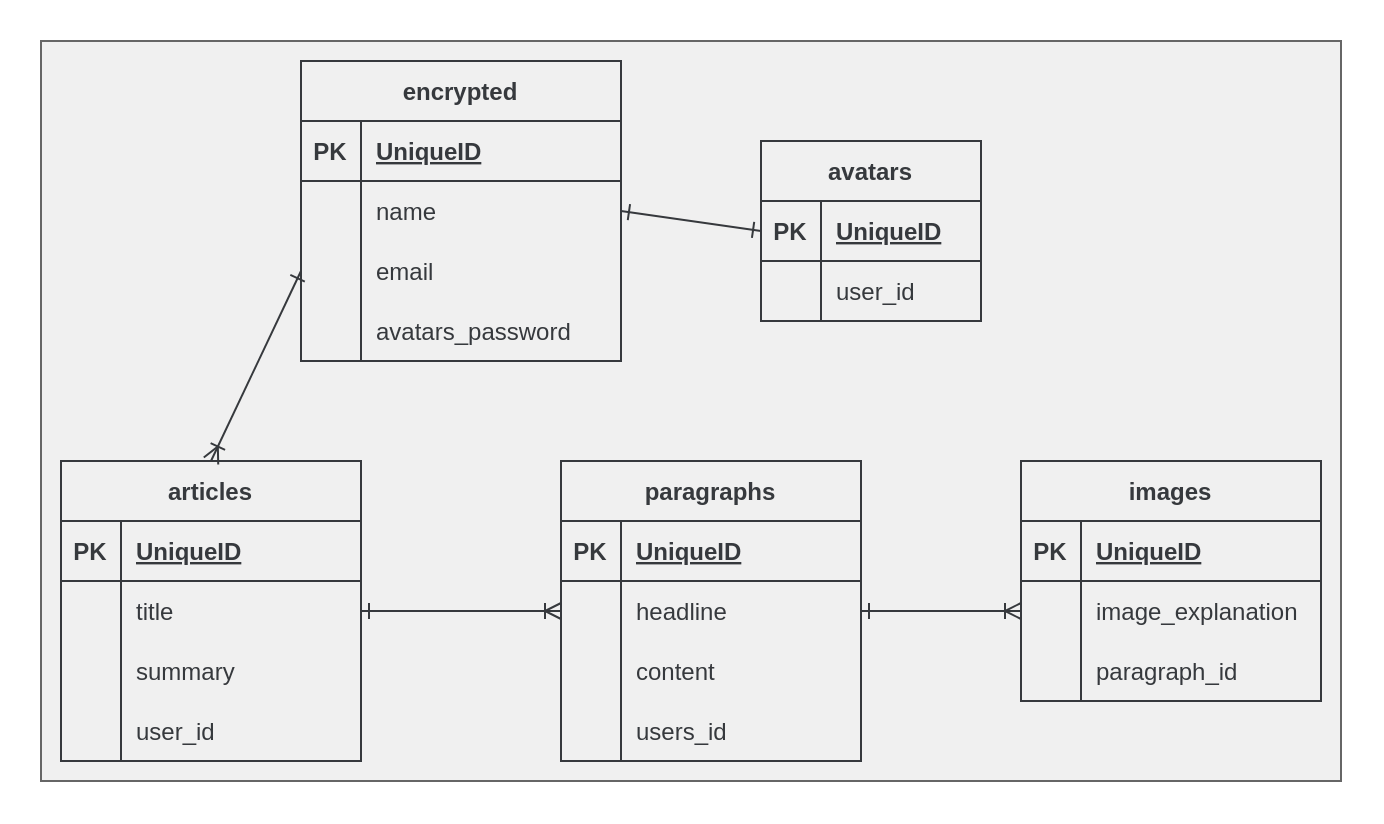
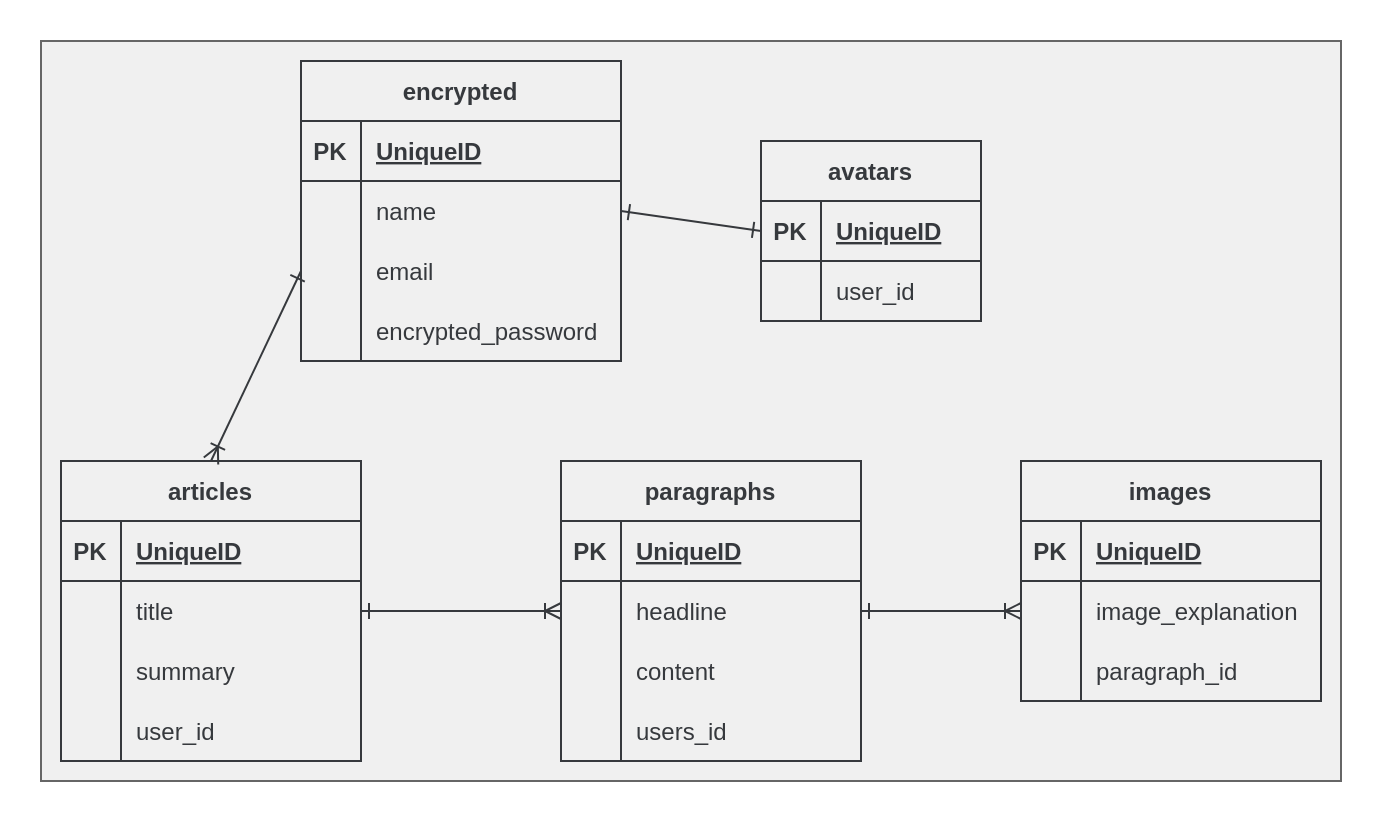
  <mxCell id="0" />
  <mxCell id="1" parent="0" />
  <mxCell id="2" value="" style="rounded=0;whiteSpace=wrap;html=1;fillColor=#F0F0F0;fontColor=#333333;strokeColor=#666666;" vertex="1" parent="1"><mxGeometry x="20" y="20" width="650" height="370" as="geometry" /></mxCell>
  <mxCell id="3" value="encrypted" style="shape=table;startSize=30;container=1;collapsible=1;childLayout=tableLayout;fixedRows=1;rowLines=0;fontStyle=1;align=center;resizeLast=1;labelBackgroundColor=none;labelBorderColor=none;fillColor=none;fontColor=#36393D;strokeColor=#36393D;" parent="1" vertex="1"><mxGeometry x="150" y="30" width="160" height="150" as="geometry" /></mxCell>
  <mxCell id="4" value="" style="shape=tableRow;horizontal=0;startSize=0;swimlaneHead=0;swimlaneBody=0;collapsible=0;dropTarget=0;points=[[0,0.5],[1,0.5]];portConstraint=eastwest;top=0;left=0;right=0;bottom=1;labelBackgroundColor=none;labelBorderColor=none;fillColor=none;fontColor=#36393D;strokeColor=#36393D;" parent="3" vertex="1"><mxGeometry y="30" width="160" height="30" as="geometry" /></mxCell>
  <mxCell id="5" value="PK" style="shape=partialRectangle;connectable=0;top=0;left=0;bottom=0;right=0;fontStyle=1;overflow=hidden;labelBackgroundColor=none;labelBorderColor=none;fillColor=none;fontColor=#36393D;strokeColor=#36393D;" parent="4" vertex="1"><mxGeometry width="30" height="30" as="geometry"><mxRectangle width="30" height="30" as="alternateBounds" /></mxGeometry></mxCell>
  <mxCell id="6" value="UniqueID" style="shape=partialRectangle;connectable=0;top=0;left=0;bottom=0;right=0;align=left;spacingLeft=6;fontStyle=5;overflow=hidden;labelBackgroundColor=none;labelBorderColor=none;fillColor=none;fontColor=#36393D;strokeColor=#36393D;" parent="4" vertex="1"><mxGeometry x="30" width="130" height="30" as="geometry"><mxRectangle width="130" height="30" as="alternateBounds" /></mxGeometry></mxCell>
  <mxCell id="7" value="" style="shape=tableRow;horizontal=0;startSize=0;swimlaneHead=0;swimlaneBody=0;collapsible=0;dropTarget=0;points=[[0,0.5],[1,0.5]];portConstraint=eastwest;top=0;left=0;right=0;bottom=0;labelBackgroundColor=none;labelBorderColor=none;fillColor=none;fontColor=#36393D;strokeColor=#36393D;" parent="3" vertex="1"><mxGeometry y="60" width="160" height="30" as="geometry" /></mxCell>
  <mxCell id="8" value="" style="shape=partialRectangle;connectable=0;top=0;left=0;bottom=0;right=0;editable=1;overflow=hidden;labelBackgroundColor=none;labelBorderColor=none;fillColor=none;fontColor=#36393D;strokeColor=#36393D;" parent="7" vertex="1"><mxGeometry width="30" height="30" as="geometry"><mxRectangle width="30" height="30" as="alternateBounds" /></mxGeometry></mxCell>
  <mxCell id="9" value="name" style="shape=partialRectangle;connectable=0;top=0;left=0;bottom=0;right=0;align=left;spacingLeft=6;overflow=hidden;labelBackgroundColor=none;labelBorderColor=none;fillColor=none;fontColor=#36393D;strokeColor=#36393D;" parent="7" vertex="1"><mxGeometry x="30" width="130" height="30" as="geometry"><mxRectangle width="130" height="30" as="alternateBounds" /></mxGeometry></mxCell>
  <mxCell id="10" value="" style="shape=tableRow;horizontal=0;startSize=0;swimlaneHead=0;swimlaneBody=0;collapsible=0;dropTarget=0;points=[[0,0.5],[1,0.5]];portConstraint=eastwest;top=0;left=0;right=0;bottom=0;labelBackgroundColor=none;labelBorderColor=none;fillColor=none;fontColor=#36393D;strokeColor=#36393D;" parent="3" vertex="1"><mxGeometry y="90" width="160" height="30" as="geometry" /></mxCell>
  <mxCell id="11" value="" style="shape=partialRectangle;connectable=0;top=0;left=0;bottom=0;right=0;editable=1;overflow=hidden;labelBackgroundColor=none;labelBorderColor=none;fillColor=none;fontColor=#36393D;strokeColor=#36393D;" parent="10" vertex="1"><mxGeometry width="30" height="30" as="geometry"><mxRectangle width="30" height="30" as="alternateBounds" /></mxGeometry></mxCell>
  <mxCell id="12" value="email" style="shape=partialRectangle;connectable=0;top=0;left=0;bottom=0;right=0;align=left;spacingLeft=6;overflow=hidden;labelBackgroundColor=none;labelBorderColor=none;fillColor=none;fontColor=#36393D;strokeColor=#36393D;" parent="10" vertex="1"><mxGeometry x="30" width="130" height="30" as="geometry"><mxRectangle width="130" height="30" as="alternateBounds" /></mxGeometry></mxCell>
  <mxCell id="13" value="" style="shape=tableRow;horizontal=0;startSize=0;swimlaneHead=0;swimlaneBody=0;collapsible=0;dropTarget=0;points=[[0,0.5],[1,0.5]];portConstraint=eastwest;top=0;left=0;right=0;bottom=0;labelBackgroundColor=none;labelBorderColor=none;fillColor=none;fontColor=#36393D;strokeColor=#36393D;" parent="3" vertex="1"><mxGeometry y="120" width="160" height="30" as="geometry" /></mxCell>
  <mxCell id="14" value="" style="shape=partialRectangle;connectable=0;top=0;left=0;bottom=0;right=0;editable=1;overflow=hidden;labelBackgroundColor=none;labelBorderColor=none;fillColor=none;fontColor=#36393D;strokeColor=#36393D;" parent="13" vertex="1"><mxGeometry width="30" height="30" as="geometry"><mxRectangle width="30" height="30" as="alternateBounds" /></mxGeometry></mxCell>
- <mxCell id="15" value="avatars_password" style="shape=partialRectangle;connectable=0;top=0;left=0;bottom=0;right=0;align=left;spacingLeft=6;overflow=hidden;labelBackgroundColor=none;labelBorderColor=none;fillColor=none;fontColor=#36393D;strokeColor=#36393D;" parent="13" vertex="1"><mxGeometry x="30" width="130" height="30" as="geometry"><mxRectangle width="130" height="30" as="alternateBounds" /></mxGeometry></mxCell>
+ <mxCell id="15" value="encrypted_password" style="shape=partialRectangle;connectable=0;top=0;left=0;bottom=0;right=0;align=left;spacingLeft=6;overflow=hidden;labelBackgroundColor=none;labelBorderColor=none;fillColor=none;fontColor=#36393D;strokeColor=#36393D;" parent="13" vertex="1"><mxGeometry x="30" width="130" height="30" as="geometry"><mxRectangle width="130" height="30" as="alternateBounds" /></mxGeometry></mxCell>
  <mxCell id="16" value="articles" style="shape=table;startSize=30;container=1;collapsible=1;childLayout=tableLayout;fixedRows=1;rowLines=0;fontStyle=1;align=center;resizeLast=1;labelBackgroundColor=none;labelBorderColor=none;fillColor=none;fontColor=#36393D;strokeColor=#36393D;" parent="1" vertex="1"><mxGeometry x="30" y="230" width="150" height="150" as="geometry" /></mxCell>
  <mxCell id="17" value="" style="shape=tableRow;horizontal=0;startSize=0;swimlaneHead=0;swimlaneBody=0;collapsible=0;dropTarget=0;points=[[0,0.5],[1,0.5]];portConstraint=eastwest;top=0;left=0;right=0;bottom=1;labelBackgroundColor=none;labelBorderColor=none;fillColor=none;fontColor=#36393D;strokeColor=#36393D;" parent="16" vertex="1"><mxGeometry y="30" width="150" height="30" as="geometry" /></mxCell>
  <mxCell id="18" value="PK" style="shape=partialRectangle;connectable=0;top=0;left=0;bottom=0;right=0;fontStyle=1;overflow=hidden;labelBackgroundColor=none;labelBorderColor=none;fillColor=none;fontColor=#36393D;strokeColor=#36393D;" parent="17" vertex="1"><mxGeometry width="30" height="30" as="geometry"><mxRectangle width="30" height="30" as="alternateBounds" /></mxGeometry></mxCell>
  <mxCell id="19" value="UniqueID" style="shape=partialRectangle;connectable=0;top=0;left=0;bottom=0;right=0;align=left;spacingLeft=6;fontStyle=5;overflow=hidden;labelBackgroundColor=none;labelBorderColor=none;fillColor=none;fontColor=#36393D;strokeColor=#36393D;" parent="17" vertex="1"><mxGeometry x="30" width="120" height="30" as="geometry"><mxRectangle width="120" height="30" as="alternateBounds" /></mxGeometry></mxCell>
  <mxCell id="20" value="" style="shape=tableRow;horizontal=0;startSize=0;swimlaneHead=0;swimlaneBody=0;collapsible=0;dropTarget=0;points=[[0,0.5],[1,0.5]];portConstraint=eastwest;top=0;left=0;right=0;bottom=0;labelBackgroundColor=none;labelBorderColor=none;fillColor=none;fontColor=#36393D;strokeColor=#36393D;" parent="16" vertex="1"><mxGeometry y="60" width="150" height="30" as="geometry" /></mxCell>
  <mxCell id="21" value="" style="shape=partialRectangle;connectable=0;top=0;left=0;bottom=0;right=0;editable=1;overflow=hidden;labelBackgroundColor=none;labelBorderColor=none;fillColor=none;fontColor=#36393D;strokeColor=#36393D;" parent="20" vertex="1"><mxGeometry width="30" height="30" as="geometry"><mxRectangle width="30" height="30" as="alternateBounds" /></mxGeometry></mxCell>
  <mxCell id="22" value="title" style="shape=partialRectangle;connectable=0;top=0;left=0;bottom=0;right=0;align=left;spacingLeft=6;overflow=hidden;labelBackgroundColor=none;labelBorderColor=none;fillColor=none;fontColor=#36393D;strokeColor=#36393D;" parent="20" vertex="1"><mxGeometry x="30" width="120" height="30" as="geometry"><mxRectangle width="120" height="30" as="alternateBounds" /></mxGeometry></mxCell>
  <mxCell id="23" value="" style="shape=tableRow;horizontal=0;startSize=0;swimlaneHead=0;swimlaneBody=0;collapsible=0;dropTarget=0;points=[[0,0.5],[1,0.5]];portConstraint=eastwest;top=0;left=0;right=0;bottom=0;labelBackgroundColor=none;labelBorderColor=none;fillColor=none;fontColor=#36393D;strokeColor=#36393D;" parent="16" vertex="1"><mxGeometry y="90" width="150" height="30" as="geometry" /></mxCell>
  <mxCell id="24" value="" style="shape=partialRectangle;connectable=0;top=0;left=0;bottom=0;right=0;editable=1;overflow=hidden;labelBackgroundColor=none;labelBorderColor=none;fillColor=none;fontColor=#36393D;strokeColor=#36393D;" parent="23" vertex="1"><mxGeometry width="30" height="30" as="geometry"><mxRectangle width="30" height="30" as="alternateBounds" /></mxGeometry></mxCell>
  <mxCell id="25" value="summary" style="shape=partialRectangle;connectable=0;top=0;left=0;bottom=0;right=0;align=left;spacingLeft=6;overflow=hidden;labelBackgroundColor=none;labelBorderColor=none;fillColor=none;fontColor=#36393D;strokeColor=#36393D;" parent="23" vertex="1"><mxGeometry x="30" width="120" height="30" as="geometry"><mxRectangle width="120" height="30" as="alternateBounds" /></mxGeometry></mxCell>
  <mxCell id="26" value="" style="shape=tableRow;horizontal=0;startSize=0;swimlaneHead=0;swimlaneBody=0;collapsible=0;dropTarget=0;points=[[0,0.5],[1,0.5]];portConstraint=eastwest;top=0;left=0;right=0;bottom=0;labelBackgroundColor=none;labelBorderColor=none;fillColor=none;fontColor=#36393D;strokeColor=#36393D;" parent="16" vertex="1"><mxGeometry y="120" width="150" height="30" as="geometry" /></mxCell>
  <mxCell id="27" value="" style="shape=partialRectangle;connectable=0;top=0;left=0;bottom=0;right=0;editable=1;overflow=hidden;labelBackgroundColor=none;labelBorderColor=none;fillColor=none;fontColor=#36393D;strokeColor=#36393D;" parent="26" vertex="1"><mxGeometry width="30" height="30" as="geometry"><mxRectangle width="30" height="30" as="alternateBounds" /></mxGeometry></mxCell>
  <mxCell id="28" value="user_id" style="shape=partialRectangle;connectable=0;top=0;left=0;bottom=0;right=0;align=left;spacingLeft=6;overflow=hidden;labelBackgroundColor=none;labelBorderColor=none;fillColor=none;fontColor=#36393D;strokeColor=#36393D;" parent="26" vertex="1"><mxGeometry x="30" width="120" height="30" as="geometry"><mxRectangle width="120" height="30" as="alternateBounds" /></mxGeometry></mxCell>
  <mxCell id="29" value="paragraphs" style="shape=table;startSize=30;container=1;collapsible=1;childLayout=tableLayout;fixedRows=1;rowLines=0;fontStyle=1;align=center;resizeLast=1;labelBackgroundColor=none;labelBorderColor=none;fillColor=none;fontColor=#36393D;strokeColor=#36393D;" parent="1" vertex="1"><mxGeometry x="280" y="230" width="150" height="150" as="geometry" /></mxCell>
  <mxCell id="30" value="" style="shape=tableRow;horizontal=0;startSize=0;swimlaneHead=0;swimlaneBody=0;collapsible=0;dropTarget=0;points=[[0,0.5],[1,0.5]];portConstraint=eastwest;top=0;left=0;right=0;bottom=1;labelBackgroundColor=none;labelBorderColor=none;fillColor=none;fontColor=#36393D;strokeColor=#36393D;" parent="29" vertex="1"><mxGeometry y="30" width="150" height="30" as="geometry" /></mxCell>
  <mxCell id="31" value="PK" style="shape=partialRectangle;connectable=0;top=0;left=0;bottom=0;right=0;fontStyle=1;overflow=hidden;labelBackgroundColor=none;labelBorderColor=none;fillColor=none;fontColor=#36393D;strokeColor=#36393D;" parent="30" vertex="1"><mxGeometry width="30" height="30" as="geometry"><mxRectangle width="30" height="30" as="alternateBounds" /></mxGeometry></mxCell>
  <mxCell id="32" value="UniqueID" style="shape=partialRectangle;connectable=0;top=0;left=0;bottom=0;right=0;align=left;spacingLeft=6;fontStyle=5;overflow=hidden;labelBackgroundColor=none;labelBorderColor=none;fillColor=none;fontColor=#36393D;strokeColor=#36393D;" parent="30" vertex="1"><mxGeometry x="30" width="120" height="30" as="geometry"><mxRectangle width="120" height="30" as="alternateBounds" /></mxGeometry></mxCell>
  <mxCell id="33" value="" style="shape=tableRow;horizontal=0;startSize=0;swimlaneHead=0;swimlaneBody=0;collapsible=0;dropTarget=0;points=[[0,0.5],[1,0.5]];portConstraint=eastwest;top=0;left=0;right=0;bottom=0;labelBackgroundColor=none;labelBorderColor=none;fillColor=none;fontColor=#36393D;strokeColor=#36393D;" parent="29" vertex="1"><mxGeometry y="60" width="150" height="30" as="geometry" /></mxCell>
  <mxCell id="34" value="" style="shape=partialRectangle;connectable=0;top=0;left=0;bottom=0;right=0;editable=1;overflow=hidden;labelBackgroundColor=none;labelBorderColor=none;fillColor=none;fontColor=#36393D;strokeColor=#36393D;" parent="33" vertex="1"><mxGeometry width="30" height="30" as="geometry"><mxRectangle width="30" height="30" as="alternateBounds" /></mxGeometry></mxCell>
  <mxCell id="35" value="headline" style="shape=partialRectangle;connectable=0;top=0;left=0;bottom=0;right=0;align=left;spacingLeft=6;overflow=hidden;labelBackgroundColor=none;labelBorderColor=none;fillColor=none;fontColor=#36393D;strokeColor=#36393D;" parent="33" vertex="1"><mxGeometry x="30" width="120" height="30" as="geometry"><mxRectangle width="120" height="30" as="alternateBounds" /></mxGeometry></mxCell>
  <mxCell id="36" value="" style="shape=tableRow;horizontal=0;startSize=0;swimlaneHead=0;swimlaneBody=0;collapsible=0;dropTarget=0;points=[[0,0.5],[1,0.5]];portConstraint=eastwest;top=0;left=0;right=0;bottom=0;labelBackgroundColor=none;labelBorderColor=none;fillColor=none;fontColor=#36393D;strokeColor=#36393D;" parent="29" vertex="1"><mxGeometry y="90" width="150" height="30" as="geometry" /></mxCell>
  <mxCell id="37" value="" style="shape=partialRectangle;connectable=0;top=0;left=0;bottom=0;right=0;editable=1;overflow=hidden;labelBackgroundColor=none;labelBorderColor=none;fillColor=none;fontColor=#36393D;strokeColor=#36393D;" parent="36" vertex="1"><mxGeometry width="30" height="30" as="geometry"><mxRectangle width="30" height="30" as="alternateBounds" /></mxGeometry></mxCell>
  <mxCell id="38" value="content" style="shape=partialRectangle;connectable=0;top=0;left=0;bottom=0;right=0;align=left;spacingLeft=6;overflow=hidden;labelBackgroundColor=none;labelBorderColor=none;fillColor=none;fontColor=#36393D;strokeColor=#36393D;" parent="36" vertex="1"><mxGeometry x="30" width="120" height="30" as="geometry"><mxRectangle width="120" height="30" as="alternateBounds" /></mxGeometry></mxCell>
  <mxCell id="39" value="" style="shape=tableRow;horizontal=0;startSize=0;swimlaneHead=0;swimlaneBody=0;collapsible=0;dropTarget=0;points=[[0,0.5],[1,0.5]];portConstraint=eastwest;top=0;left=0;right=0;bottom=0;labelBackgroundColor=none;labelBorderColor=none;fillColor=none;fontColor=#36393D;strokeColor=#36393D;" parent="29" vertex="1"><mxGeometry y="120" width="150" height="30" as="geometry" /></mxCell>
  <mxCell id="40" value="" style="shape=partialRectangle;connectable=0;top=0;left=0;bottom=0;right=0;editable=1;overflow=hidden;labelBackgroundColor=none;labelBorderColor=none;fillColor=none;fontColor=#36393D;strokeColor=#36393D;" parent="39" vertex="1"><mxGeometry width="30" height="30" as="geometry"><mxRectangle width="30" height="30" as="alternateBounds" /></mxGeometry></mxCell>
  <mxCell id="41" value="users_id" style="shape=partialRectangle;connectable=0;top=0;left=0;bottom=0;right=0;align=left;spacingLeft=6;overflow=hidden;labelBackgroundColor=none;labelBorderColor=none;fillColor=none;fontColor=#36393D;strokeColor=#36393D;" parent="39" vertex="1"><mxGeometry x="30" width="120" height="30" as="geometry"><mxRectangle width="120" height="30" as="alternateBounds" /></mxGeometry></mxCell>
  <mxCell id="42" value="avatars" style="shape=table;startSize=30;container=1;collapsible=1;childLayout=tableLayout;fixedRows=1;rowLines=0;fontStyle=1;align=center;resizeLast=1;labelBackgroundColor=none;labelBorderColor=none;fillColor=none;fontColor=#36393D;strokeColor=#36393D;" parent="1" vertex="1"><mxGeometry x="380" y="70" width="110" height="90" as="geometry" /></mxCell>
  <mxCell id="43" value="" style="shape=tableRow;horizontal=0;startSize=0;swimlaneHead=0;swimlaneBody=0;collapsible=0;dropTarget=0;points=[[0,0.5],[1,0.5]];portConstraint=eastwest;top=0;left=0;right=0;bottom=1;labelBackgroundColor=none;labelBorderColor=none;fillColor=none;fontColor=#36393D;strokeColor=#36393D;" parent="42" vertex="1"><mxGeometry y="30" width="110" height="30" as="geometry" /></mxCell>
  <mxCell id="44" value="PK" style="shape=partialRectangle;connectable=0;top=0;left=0;bottom=0;right=0;fontStyle=1;overflow=hidden;labelBackgroundColor=none;labelBorderColor=none;fillColor=none;fontColor=#36393D;strokeColor=#36393D;" parent="43" vertex="1"><mxGeometry width="30" height="30" as="geometry"><mxRectangle width="30" height="30" as="alternateBounds" /></mxGeometry></mxCell>
  <mxCell id="45" value="UniqueID" style="shape=partialRectangle;connectable=0;top=0;left=0;bottom=0;right=0;align=left;spacingLeft=6;fontStyle=5;overflow=hidden;labelBackgroundColor=none;labelBorderColor=none;fillColor=none;fontColor=#36393D;strokeColor=#36393D;" parent="43" vertex="1"><mxGeometry x="30" width="80" height="30" as="geometry"><mxRectangle width="80" height="30" as="alternateBounds" /></mxGeometry></mxCell>
  <mxCell id="46" value="" style="shape=tableRow;horizontal=0;startSize=0;swimlaneHead=0;swimlaneBody=0;collapsible=0;dropTarget=0;points=[[0,0.5],[1,0.5]];portConstraint=eastwest;top=0;left=0;right=0;bottom=0;fillColor=none;fontColor=#36393D;strokeColor=#36393D;" parent="42" vertex="1"><mxGeometry y="60" width="110" height="30" as="geometry" /></mxCell>
  <mxCell id="47" value="" style="shape=partialRectangle;connectable=0;top=0;left=0;bottom=0;right=0;editable=1;overflow=hidden;fillColor=none;fontColor=#36393D;strokeColor=#36393D;" parent="46" vertex="1"><mxGeometry width="30" height="30" as="geometry"><mxRectangle width="30" height="30" as="alternateBounds" /></mxGeometry></mxCell>
  <mxCell id="48" value="user_id" style="shape=partialRectangle;connectable=0;top=0;left=0;bottom=0;right=0;align=left;spacingLeft=6;overflow=hidden;fillColor=none;fontColor=#36393D;strokeColor=#36393D;" parent="46" vertex="1"><mxGeometry x="30" width="80" height="30" as="geometry"><mxRectangle width="80" height="30" as="alternateBounds" /></mxGeometry></mxCell>
  <mxCell id="49" style="edgeStyle=none;html=1;exitX=0;exitY=0.5;exitDx=0;exitDy=0;entryX=0.5;entryY=0;entryDx=0;entryDy=0;startArrow=ERone;startFill=0;endArrow=ERoneToMany;endFill=0;fillColor=none;fontColor=#36393D;strokeColor=#36393D;" parent="1" source="10" target="16" edge="1"><mxGeometry relative="1" as="geometry" /></mxCell>
  <mxCell id="50" style="edgeStyle=none;html=1;exitX=1;exitY=0.5;exitDx=0;exitDy=0;entryX=0;entryY=0.5;entryDx=0;entryDy=0;startArrow=ERone;startFill=0;endArrow=ERoneToMany;endFill=0;fillColor=none;fontColor=#36393D;strokeColor=#36393D;" parent="1" source="20" target="33" edge="1"><mxGeometry relative="1" as="geometry" /></mxCell>
  <mxCell id="51" value="images" style="shape=table;startSize=30;container=1;collapsible=1;childLayout=tableLayout;fixedRows=1;rowLines=0;fontStyle=1;align=center;resizeLast=1;fillColor=none;fontColor=#36393D;strokeColor=#36393D;" parent="1" vertex="1"><mxGeometry x="510" y="230" width="150" height="120" as="geometry" /></mxCell>
  <mxCell id="52" value="" style="shape=tableRow;horizontal=0;startSize=0;swimlaneHead=0;swimlaneBody=0;collapsible=0;dropTarget=0;points=[[0,0.5],[1,0.5]];portConstraint=eastwest;top=0;left=0;right=0;bottom=1;fillColor=none;fontColor=#36393D;strokeColor=#36393D;" parent="51" vertex="1"><mxGeometry y="30" width="150" height="30" as="geometry" /></mxCell>
  <mxCell id="53" value="PK" style="shape=partialRectangle;connectable=0;top=0;left=0;bottom=0;right=0;fontStyle=1;overflow=hidden;fillColor=none;fontColor=#36393D;strokeColor=#36393D;" parent="52" vertex="1"><mxGeometry width="30" height="30" as="geometry"><mxRectangle width="30" height="30" as="alternateBounds" /></mxGeometry></mxCell>
  <mxCell id="54" value="UniqueID" style="shape=partialRectangle;connectable=0;top=0;left=0;bottom=0;right=0;align=left;spacingLeft=6;fontStyle=5;overflow=hidden;fillColor=none;fontColor=#36393D;strokeColor=#36393D;" parent="52" vertex="1"><mxGeometry x="30" width="120" height="30" as="geometry"><mxRectangle width="120" height="30" as="alternateBounds" /></mxGeometry></mxCell>
  <mxCell id="55" value="" style="shape=tableRow;horizontal=0;startSize=0;swimlaneHead=0;swimlaneBody=0;collapsible=0;dropTarget=0;points=[[0,0.5],[1,0.5]];portConstraint=eastwest;top=0;left=0;right=0;bottom=0;fillColor=none;fontColor=#36393D;strokeColor=#36393D;" parent="51" vertex="1"><mxGeometry y="60" width="150" height="30" as="geometry" /></mxCell>
  <mxCell id="56" value="" style="shape=partialRectangle;connectable=0;top=0;left=0;bottom=0;right=0;editable=1;overflow=hidden;fillColor=none;fontColor=#36393D;strokeColor=#36393D;" parent="55" vertex="1"><mxGeometry width="30" height="30" as="geometry"><mxRectangle width="30" height="30" as="alternateBounds" /></mxGeometry></mxCell>
  <mxCell id="57" value="image_explanation" style="shape=partialRectangle;connectable=0;top=0;left=0;bottom=0;right=0;align=left;spacingLeft=6;overflow=hidden;fillColor=none;fontColor=#36393D;strokeColor=#36393D;" parent="55" vertex="1"><mxGeometry x="30" width="120" height="30" as="geometry"><mxRectangle width="120" height="30" as="alternateBounds" /></mxGeometry></mxCell>
  <mxCell id="58" value="" style="shape=tableRow;horizontal=0;startSize=0;swimlaneHead=0;swimlaneBody=0;collapsible=0;dropTarget=0;points=[[0,0.5],[1,0.5]];portConstraint=eastwest;top=0;left=0;right=0;bottom=0;fillColor=none;fontColor=#36393D;strokeColor=#36393D;" parent="51" vertex="1"><mxGeometry y="90" width="150" height="30" as="geometry" /></mxCell>
  <mxCell id="59" value="" style="shape=partialRectangle;connectable=0;top=0;left=0;bottom=0;right=0;editable=1;overflow=hidden;fillColor=none;fontColor=#36393D;strokeColor=#36393D;" parent="58" vertex="1"><mxGeometry width="30" height="30" as="geometry"><mxRectangle width="30" height="30" as="alternateBounds" /></mxGeometry></mxCell>
  <mxCell id="60" value="paragraph_id" style="shape=partialRectangle;connectable=0;top=0;left=0;bottom=0;right=0;align=left;spacingLeft=6;overflow=hidden;fillColor=none;fontColor=#36393D;strokeColor=#36393D;" parent="58" vertex="1"><mxGeometry x="30" width="120" height="30" as="geometry"><mxRectangle width="120" height="30" as="alternateBounds" /></mxGeometry></mxCell>
  <mxCell id="61" style="edgeStyle=none;html=1;exitX=1;exitY=0.5;exitDx=0;exitDy=0;entryX=0;entryY=0.5;entryDx=0;entryDy=0;startArrow=ERone;startFill=0;endArrow=ERoneToMany;endFill=0;fontColor=#36393D;fillColor=none;strokeColor=#36393D;" parent="1" source="33" target="55" edge="1"><mxGeometry relative="1" as="geometry" /></mxCell>
  <mxCell id="62" style="edgeStyle=none;html=1;exitX=1;exitY=0.5;exitDx=0;exitDy=0;entryX=0;entryY=0.5;entryDx=0;entryDy=0;fontColor=#36393D;startArrow=ERone;startFill=0;endArrow=ERone;endFill=0;fillColor=none;strokeColor=#36393D;" parent="1" source="7" target="43" edge="1"><mxGeometry relative="1" as="geometry" /></mxCell>
